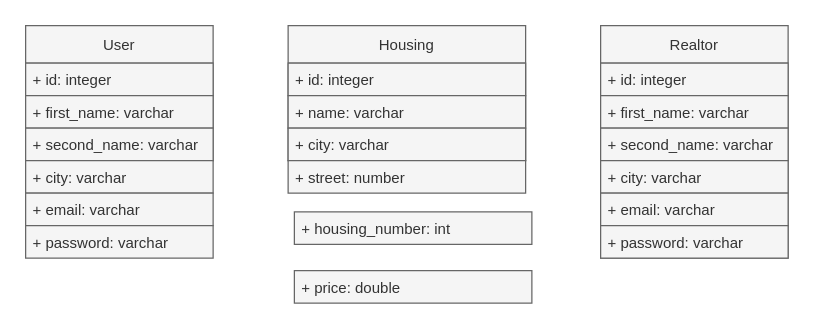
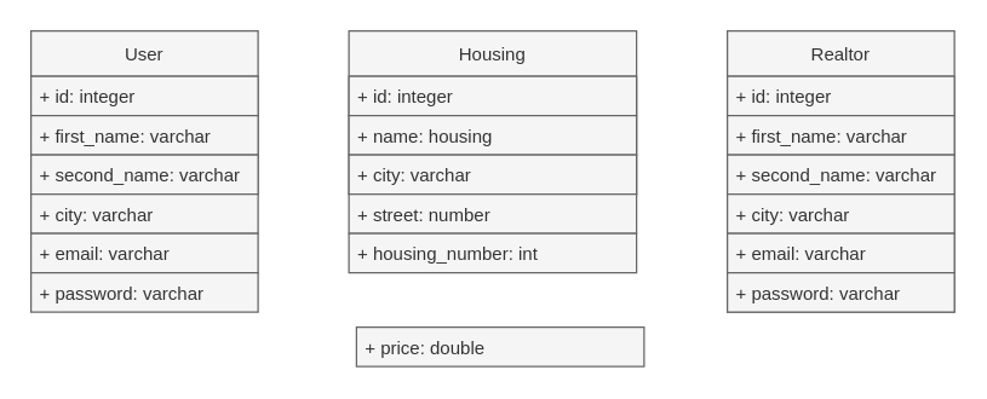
  <mxCell id="0" />
  <mxCell id="1" parent="0" />
  <mxCell id="2" value="" style="group" parent="1" vertex="1" connectable="0"><mxGeometry x="480" y="20" width="150" height="212" as="geometry" /></mxCell>
  <mxCell id="3" value="" style="group" parent="2" vertex="1" connectable="0"><mxGeometry width="150" height="186" as="geometry" /></mxCell>
  <mxCell id="4" value="Realtor" style="swimlane;fontStyle=0;childLayout=stackLayout;horizontal=1;startSize=30;fillColor=#f5f5f5;horizontalStack=0;resizeParent=1;resizeParentMax=0;resizeLast=0;collapsible=1;marginBottom=0;strokeColor=#666666;fontColor=#333333;" parent="3" vertex="1"><mxGeometry width="150" height="186" as="geometry" /></mxCell>
  <mxCell id="5" value="+ id: integer" style="text;strokeColor=#666666;fillColor=#f5f5f5;align=left;verticalAlign=top;spacingLeft=4;spacingRight=4;overflow=hidden;rotatable=0;points=[[0,0.5],[1,0.5]];portConstraint=eastwest;fontColor=#333333;" parent="3" vertex="1"><mxGeometry y="30" width="150" height="26" as="geometry" /></mxCell>
  <mxCell id="6" value="+ first_name: varchar" style="text;strokeColor=#666666;fillColor=#f5f5f5;align=left;verticalAlign=top;spacingLeft=4;spacingRight=4;overflow=hidden;rotatable=0;points=[[0,0.5],[1,0.5]];portConstraint=eastwest;fontColor=#333333;" parent="3" vertex="1"><mxGeometry y="56" width="150" height="26" as="geometry" /></mxCell>
  <mxCell id="7" value="+ second_name: varchar" style="text;strokeColor=#666666;fillColor=#f5f5f5;align=left;verticalAlign=top;spacingLeft=4;spacingRight=4;overflow=hidden;rotatable=0;points=[[0,0.5],[1,0.5]];portConstraint=eastwest;fontColor=#333333;" parent="3" vertex="1"><mxGeometry y="82" width="150" height="26" as="geometry" /></mxCell>
  <mxCell id="8" value="+ city: varchar" style="text;strokeColor=#666666;fillColor=#f5f5f5;align=left;verticalAlign=top;spacingLeft=4;spacingRight=4;overflow=hidden;rotatable=0;points=[[0,0.5],[1,0.5]];portConstraint=eastwest;fontColor=#333333;" parent="3" vertex="1"><mxGeometry y="108" width="150" height="26" as="geometry" /></mxCell>
  <mxCell id="9" value="+ email: varchar" style="text;strokeColor=#666666;fillColor=#f5f5f5;align=left;verticalAlign=top;spacingLeft=4;spacingRight=4;overflow=hidden;rotatable=0;points=[[0,0.5],[1,0.5]];portConstraint=eastwest;fontColor=#333333;" parent="3" vertex="1"><mxGeometry y="134" width="150" height="26" as="geometry" /></mxCell>
  <mxCell id="10" value="+ password: varchar" style="text;strokeColor=#666666;fillColor=#f5f5f5;align=left;verticalAlign=top;spacingLeft=4;spacingRight=4;overflow=hidden;rotatable=0;points=[[0,0.5],[1,0.5]];portConstraint=eastwest;fontColor=#333333;" parent="3" vertex="1"><mxGeometry y="160" width="150" height="26" as="geometry" /></mxCell>
  <mxCell id="11" value="" style="group" vertex="1" connectable="0" parent="1"><mxGeometry x="20" y="20" width="150" height="212" as="geometry" /></mxCell>
  <mxCell id="12" value="User" style="swimlane;fontStyle=0;childLayout=stackLayout;horizontal=1;startSize=30;fillColor=#f5f5f5;horizontalStack=0;resizeParent=1;resizeParentMax=0;resizeLast=0;collapsible=1;marginBottom=0;strokeColor=#666666;fontColor=#333333;" parent="11" vertex="1"><mxGeometry width="150" height="108" as="geometry" /></mxCell>
  <mxCell id="13" value="+ id: integer" style="text;strokeColor=#666666;fillColor=#f5f5f5;align=left;verticalAlign=top;spacingLeft=4;spacingRight=4;overflow=hidden;rotatable=0;points=[[0,0.5],[1,0.5]];portConstraint=eastwest;fontColor=#333333;" parent="12" vertex="1"><mxGeometry y="30" width="150" height="26" as="geometry" /></mxCell>
  <mxCell id="14" value="+ first_name: varchar" style="text;strokeColor=#666666;fillColor=#f5f5f5;align=left;verticalAlign=top;spacingLeft=4;spacingRight=4;overflow=hidden;rotatable=0;points=[[0,0.5],[1,0.5]];portConstraint=eastwest;fontColor=#333333;" parent="12" vertex="1"><mxGeometry y="56" width="150" height="26" as="geometry" /></mxCell>
  <mxCell id="15" value="+ second_name: varchar" style="text;strokeColor=#666666;fillColor=#f5f5f5;align=left;verticalAlign=top;spacingLeft=4;spacingRight=4;overflow=hidden;rotatable=0;points=[[0,0.5],[1,0.5]];portConstraint=eastwest;fontColor=#333333;" parent="12" vertex="1"><mxGeometry y="82" width="150" height="26" as="geometry" /></mxCell>
  <mxCell id="16" value="+ city: varchar" style="text;strokeColor=#666666;fillColor=#f5f5f5;align=left;verticalAlign=top;spacingLeft=4;spacingRight=4;overflow=hidden;rotatable=0;points=[[0,0.5],[1,0.5]];portConstraint=eastwest;fontColor=#333333;" parent="11" vertex="1"><mxGeometry y="108" width="150" height="26" as="geometry" /></mxCell>
  <mxCell id="17" value="+ email: varchar" style="text;strokeColor=#666666;fillColor=#f5f5f5;align=left;verticalAlign=top;spacingLeft=4;spacingRight=4;overflow=hidden;rotatable=0;points=[[0,0.5],[1,0.5]];portConstraint=eastwest;fontColor=#333333;" parent="11" vertex="1"><mxGeometry y="134" width="150" height="26" as="geometry" /></mxCell>
  <mxCell id="18" value="+ password: varchar" style="text;strokeColor=#666666;fillColor=#f5f5f5;align=left;verticalAlign=top;spacingLeft=4;spacingRight=4;overflow=hidden;rotatable=0;points=[[0,0.5],[1,0.5]];portConstraint=eastwest;fontColor=#333333;" parent="11" vertex="1"><mxGeometry y="160" width="150" height="26" as="geometry" /></mxCell>
  <mxCell id="19" value="Housing" style="swimlane;fontStyle=0;childLayout=stackLayout;horizontal=1;startSize=30;fillColor=#f5f5f5;horizontalStack=0;resizeParent=1;resizeParentMax=0;resizeLast=0;collapsible=1;marginBottom=0;strokeColor=#666666;fontColor=#333333;" parent="1" vertex="1"><mxGeometry x="230" y="20" width="190" height="108" as="geometry" /></mxCell>
  <mxCell id="20" value="+ id: integer" style="text;strokeColor=#666666;fillColor=#f5f5f5;align=left;verticalAlign=top;spacingLeft=4;spacingRight=4;overflow=hidden;rotatable=0;points=[[0,0.5],[1,0.5]];portConstraint=eastwest;fontColor=#333333;" parent="19" vertex="1"><mxGeometry y="30" width="190" height="26" as="geometry" /></mxCell>
- <mxCell id="21" value="+ name: varchar" style="text;strokeColor=#666666;fillColor=#f5f5f5;align=left;verticalAlign=top;spacingLeft=4;spacingRight=4;overflow=hidden;rotatable=0;points=[[0,0.5],[1,0.5]];portConstraint=eastwest;fontColor=#333333;" parent="19" vertex="1"><mxGeometry y="56" width="190" height="26" as="geometry" /></mxCell>
+ <mxCell id="21" value="+ name: housing" style="text;strokeColor=#666666;fillColor=#f5f5f5;align=left;verticalAlign=top;spacingLeft=4;spacingRight=4;overflow=hidden;rotatable=0;points=[[0,0.5],[1,0.5]];portConstraint=eastwest;fontColor=#333333;" parent="19" vertex="1"><mxGeometry y="56" width="190" height="26" as="geometry" /></mxCell>
  <mxCell id="22" value="+ city: varchar" style="text;strokeColor=#666666;fillColor=#f5f5f5;align=left;verticalAlign=top;spacingLeft=4;spacingRight=4;overflow=hidden;rotatable=0;points=[[0,0.5],[1,0.5]];portConstraint=eastwest;fontColor=#333333;" parent="19" vertex="1"><mxGeometry y="82" width="190" height="26" as="geometry" /></mxCell>
  <mxCell id="23" value="+ street: number" style="text;strokeColor=#666666;fillColor=#f5f5f5;align=left;verticalAlign=top;spacingLeft=4;spacingRight=4;overflow=hidden;rotatable=0;points=[[0,0.5],[1,0.5]];portConstraint=eastwest;fontColor=#333333;" parent="1" vertex="1"><mxGeometry x="230" y="128" width="190" height="26" as="geometry" /></mxCell>
- <mxCell id="24" value="+ housing_number: int" style="text;strokeColor=#666666;fillColor=#f5f5f5;align=left;verticalAlign=top;spacingLeft=4;spacingRight=4;overflow=hidden;rotatable=0;points=[[0,0.5],[1,0.5]];portConstraint=eastwest;fontColor=#333333;" parent="1" vertex="1"><mxGeometry x="235" y="169" width="190" height="26" as="geometry" /></mxCell>
+ <mxCell id="24" value="+ housing_number: int" style="text;strokeColor=#666666;fillColor=#f5f5f5;align=left;verticalAlign=top;spacingLeft=4;spacingRight=4;overflow=hidden;rotatable=0;points=[[0,0.5],[1,0.5]];portConstraint=eastwest;fontColor=#333333;" parent="1" vertex="1"><mxGeometry x="230" y="154" width="190" height="26" as="geometry" /></mxCell>
  <mxCell id="25" value="+ price: double" style="text;strokeColor=#666666;fillColor=#f5f5f5;align=left;verticalAlign=top;spacingLeft=4;spacingRight=4;overflow=hidden;rotatable=0;points=[[0,0.5],[1,0.5]];portConstraint=eastwest;fontColor=#333333;" parent="1" vertex="1"><mxGeometry x="235" y="216" width="190" height="26" as="geometry" /></mxCell>
